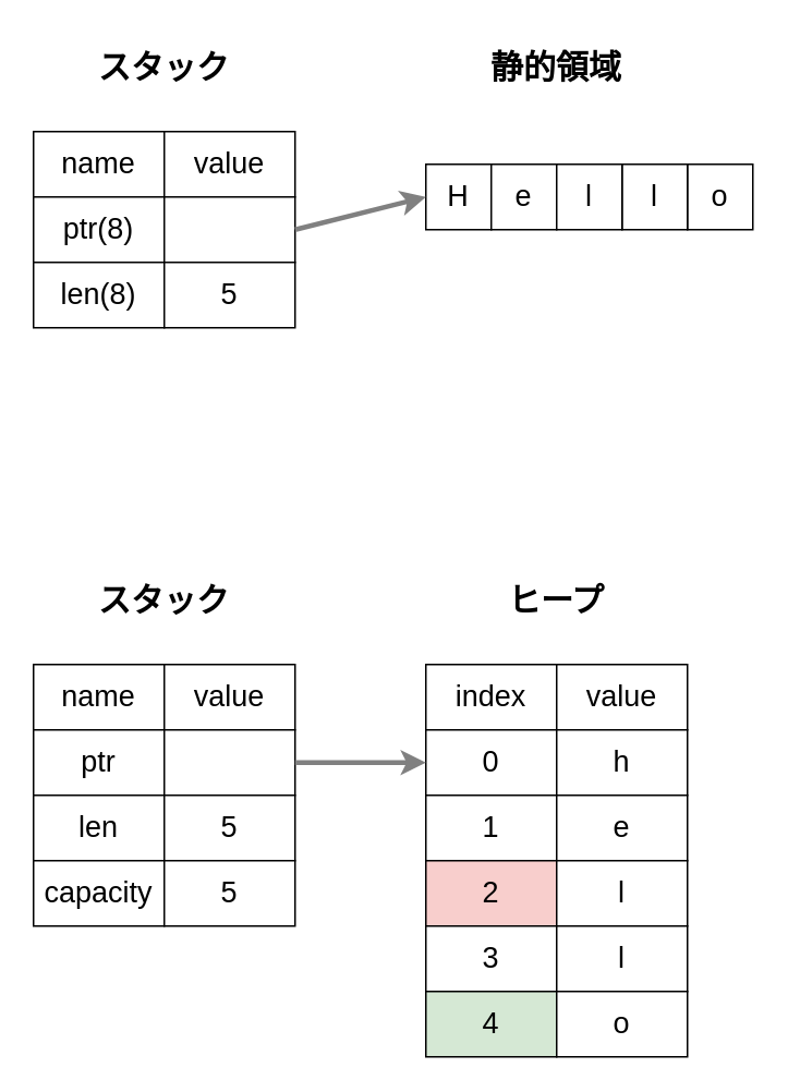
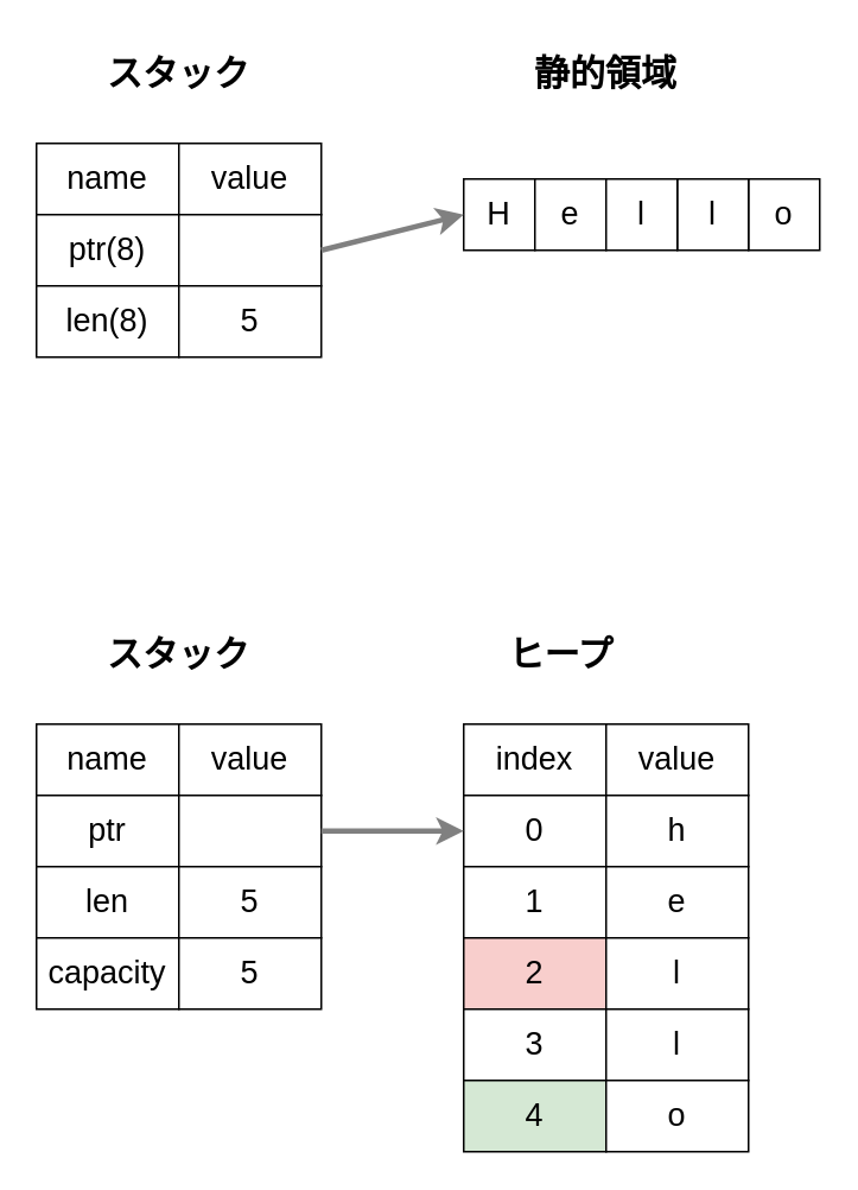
  <mxCell id="0" />
  <mxCell id="1" parent="0" />
  <mxCell id="2" value="name&lt;br style=&quot;font-size: 18px;&quot;&gt;" style="rounded=0;whiteSpace=wrap;html=1;fontSize=18;" parent="1" vertex="1"><mxGeometry x="20" y="406" width="80" height="40" as="geometry" /></mxCell>
  <mxCell id="3" value="スタック" style="text;html=1;strokeColor=none;fillColor=none;align=center;verticalAlign=middle;whiteSpace=wrap;rounded=0;fontSize=20;fontStyle=1" parent="1" vertex="1"><mxGeometry x="20" y="346" width="160" height="40" as="geometry" /></mxCell>
  <mxCell id="4" value="value" style="rounded=0;whiteSpace=wrap;html=1;fontSize=18;" parent="1" vertex="1"><mxGeometry x="100" y="406" width="80" height="40" as="geometry" /></mxCell>
  <mxCell id="5" value="ptr" style="rounded=0;whiteSpace=wrap;html=1;fontSize=18;" parent="1" vertex="1"><mxGeometry x="20" y="446" width="80" height="40" as="geometry" /></mxCell>
  <mxCell id="6" value="" style="rounded=0;whiteSpace=wrap;html=1;fontSize=18;" parent="1" vertex="1"><mxGeometry x="100" y="446" width="80" height="40" as="geometry" /></mxCell>
  <mxCell id="7" value="len" style="rounded=0;whiteSpace=wrap;html=1;fontSize=18;" parent="1" vertex="1"><mxGeometry x="20" y="486" width="80" height="40" as="geometry" /></mxCell>
  <mxCell id="8" value="5" style="rounded=0;whiteSpace=wrap;html=1;fontSize=18;" parent="1" vertex="1"><mxGeometry x="100" y="486" width="80" height="40" as="geometry" /></mxCell>
  <mxCell id="9" value="capacity" style="rounded=0;whiteSpace=wrap;html=1;fontSize=18;" parent="1" vertex="1"><mxGeometry x="20" y="526" width="80" height="40" as="geometry" /></mxCell>
  <mxCell id="10" value="5" style="rounded=0;whiteSpace=wrap;html=1;fontSize=18;" parent="1" vertex="1"><mxGeometry x="100" y="526" width="80" height="40" as="geometry" /></mxCell>
- <mxCell id="11" value="ヒープ" style="text;html=1;strokeColor=none;fillColor=none;align=center;verticalAlign=middle;whiteSpace=wrap;rounded=0;fontSize=20;fontStyle=1" parent="1" vertex="1"><mxGeometry x="260" y="346" width="160" height="40" as="geometry" /></mxCell>
+ <mxCell id="11" value="ヒープ" style="text;html=1;strokeColor=none;fillColor=none;align=center;verticalAlign=middle;whiteSpace=wrap;rounded=0;fontSize=20;fontStyle=1" parent="1" vertex="1"><mxGeometry x="235" y="346" width="160" height="40" as="geometry" /></mxCell>
  <mxCell id="12" value="index" style="rounded=0;whiteSpace=wrap;html=1;fontSize=18;" parent="1" vertex="1"><mxGeometry x="260" y="406" width="80" height="40" as="geometry" /></mxCell>
  <mxCell id="13" value="value" style="rounded=0;whiteSpace=wrap;html=1;fontSize=18;" parent="1" vertex="1"><mxGeometry x="340" y="406" width="80" height="40" as="geometry" /></mxCell>
  <mxCell id="14" value="0" style="rounded=0;whiteSpace=wrap;html=1;fontSize=18;" parent="1" vertex="1"><mxGeometry x="260" y="446" width="80" height="40" as="geometry" /></mxCell>
  <mxCell id="15" value="h" style="rounded=0;whiteSpace=wrap;html=1;fontSize=18;" parent="1" vertex="1"><mxGeometry x="340" y="446" width="80" height="40" as="geometry" /></mxCell>
  <mxCell id="16" value="1" style="rounded=0;whiteSpace=wrap;html=1;fontSize=18;" parent="1" vertex="1"><mxGeometry x="260" y="486" width="80" height="40" as="geometry" /></mxCell>
  <mxCell id="17" value="e" style="rounded=0;whiteSpace=wrap;html=1;fontSize=18;" parent="1" vertex="1"><mxGeometry x="340" y="486" width="80" height="40" as="geometry" /></mxCell>
  <mxCell id="18" value="2" style="rounded=0;whiteSpace=wrap;html=1;fontSize=18;fillColor=#f8cecc;" parent="1" vertex="1"><mxGeometry x="260" y="526" width="80" height="40" as="geometry" /></mxCell>
  <mxCell id="19" value="l" style="rounded=0;whiteSpace=wrap;html=1;fontSize=18;" parent="1" vertex="1"><mxGeometry x="340" y="526" width="80" height="40" as="geometry" /></mxCell>
  <mxCell id="20" value="3" style="rounded=0;whiteSpace=wrap;html=1;fontSize=18;" parent="1" vertex="1"><mxGeometry x="260" y="566" width="80" height="40" as="geometry" /></mxCell>
  <mxCell id="21" value="l" style="rounded=0;whiteSpace=wrap;html=1;fontSize=18;" parent="1" vertex="1"><mxGeometry x="340" y="566" width="80" height="40" as="geometry" /></mxCell>
  <mxCell id="22" value="4" style="rounded=0;whiteSpace=wrap;html=1;fontSize=18;fillColor=#d5e8d4;" parent="1" vertex="1"><mxGeometry x="260" y="606" width="80" height="40" as="geometry" /></mxCell>
  <mxCell id="23" value="o" style="rounded=0;whiteSpace=wrap;html=1;fontSize=18;" parent="1" vertex="1"><mxGeometry x="340" y="606" width="80" height="40" as="geometry" /></mxCell>
  <mxCell id="24" value="" style="endArrow=classic;html=1;rounded=0;fontSize=18;exitX=1;exitY=0.5;exitDx=0;exitDy=0;entryX=0;entryY=0.5;entryDx=0;entryDy=0;strokeWidth=3;strokeColor=#808080;" parent="1" source="6" target="14" edge="1"><mxGeometry width="50" height="50" relative="1" as="geometry"><mxPoint x="320" y="706" as="sourcePoint" /><mxPoint x="370" y="656" as="targetPoint" /></mxGeometry></mxCell>
  <mxCell id="25" value="name&lt;br style=&quot;font-size: 18px;&quot;&gt;" style="rounded=0;whiteSpace=wrap;html=1;fontSize=18;" vertex="1" parent="1"><mxGeometry x="20" y="80" width="80" height="40" as="geometry" /></mxCell>
  <mxCell id="26" value="スタック" style="text;html=1;strokeColor=none;fillColor=none;align=center;verticalAlign=middle;whiteSpace=wrap;rounded=0;fontSize=20;fontStyle=1" vertex="1" parent="1"><mxGeometry x="20" y="20" width="160" height="40" as="geometry" /></mxCell>
  <mxCell id="27" value="value" style="rounded=0;whiteSpace=wrap;html=1;fontSize=18;" vertex="1" parent="1"><mxGeometry x="100" y="80" width="80" height="40" as="geometry" /></mxCell>
  <mxCell id="28" value="ptr(8)" style="rounded=0;whiteSpace=wrap;html=1;fontSize=18;" vertex="1" parent="1"><mxGeometry x="20" y="120" width="80" height="40" as="geometry" /></mxCell>
  <mxCell id="29" value="" style="rounded=0;whiteSpace=wrap;html=1;fontSize=18;" vertex="1" parent="1"><mxGeometry x="100" y="120" width="80" height="40" as="geometry" /></mxCell>
  <mxCell id="30" value="len(8)" style="rounded=0;whiteSpace=wrap;html=1;fontSize=18;" vertex="1" parent="1"><mxGeometry x="20" y="160" width="80" height="40" as="geometry" /></mxCell>
  <mxCell id="31" value="5" style="rounded=0;whiteSpace=wrap;html=1;fontSize=18;" vertex="1" parent="1"><mxGeometry x="100" y="160" width="80" height="40" as="geometry" /></mxCell>
  <mxCell id="32" value="静的領域" style="text;html=1;strokeColor=none;fillColor=none;align=center;verticalAlign=middle;whiteSpace=wrap;rounded=0;fontSize=20;fontStyle=1" vertex="1" parent="1"><mxGeometry x="260" y="20" width="160" height="40" as="geometry" /></mxCell>
  <mxCell id="33" value="H" style="rounded=0;whiteSpace=wrap;html=1;fontSize=18;" vertex="1" parent="1"><mxGeometry x="260" y="100" width="40" height="40" as="geometry" /></mxCell>
  <mxCell id="34" value="" style="endArrow=classic;html=1;rounded=0;fontSize=18;exitX=1;exitY=0.5;exitDx=0;exitDy=0;entryX=0;entryY=0.5;entryDx=0;entryDy=0;strokeWidth=3;strokeColor=#808080;" edge="1" parent="1" source="29" target="33"><mxGeometry width="50" height="50" relative="1" as="geometry"><mxPoint x="320" y="380" as="sourcePoint" /><mxPoint x="370" y="330" as="targetPoint" /></mxGeometry></mxCell>
  <mxCell id="35" value="e" style="rounded=0;whiteSpace=wrap;html=1;fontSize=18;" vertex="1" parent="1"><mxGeometry x="300" y="100" width="40" height="40" as="geometry" /></mxCell>
  <mxCell id="36" value="o" style="rounded=0;whiteSpace=wrap;html=1;fontSize=18;" vertex="1" parent="1"><mxGeometry x="420" y="100" width="40" height="40" as="geometry" /></mxCell>
  <mxCell id="37" value="l" style="rounded=0;whiteSpace=wrap;html=1;fontSize=18;" vertex="1" parent="1"><mxGeometry x="380" y="100" width="40" height="40" as="geometry" /></mxCell>
  <mxCell id="38" value="l" style="rounded=0;whiteSpace=wrap;html=1;fontSize=18;" vertex="1" parent="1"><mxGeometry x="340" y="100" width="40" height="40" as="geometry" /></mxCell>
